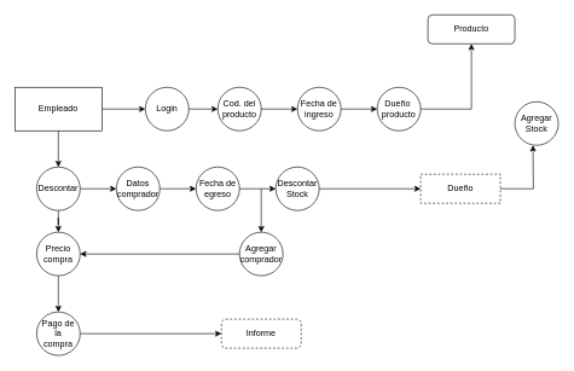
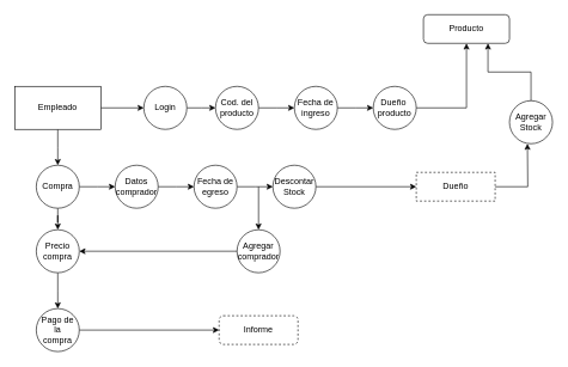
  <mxCell id="0" />
  <mxCell id="1" parent="0" />
  <mxCell id="2" style="edgeStyle=orthogonalEdgeStyle;rounded=0;orthogonalLoop=1;jettySize=auto;html=1;" edge="1" parent="1" source="4" target="7"><mxGeometry relative="1" as="geometry"><mxPoint x="220" y="150" as="targetPoint" /></mxGeometry></mxCell>
  <mxCell id="3" style="edgeStyle=orthogonalEdgeStyle;rounded=0;orthogonalLoop=1;jettySize=auto;html=1;" edge="1" parent="1" source="4"><mxGeometry relative="1" as="geometry"><mxPoint x="80" y="230" as="targetPoint" /></mxGeometry></mxCell>
  <mxCell id="4" value="Empleado" style="rounded=0;whiteSpace=wrap;html=1;" vertex="1" parent="1"><mxGeometry x="20" y="120" width="120" height="60" as="geometry" /></mxCell>
  <mxCell id="5" style="edgeStyle=orthogonalEdgeStyle;rounded=0;orthogonalLoop=1;jettySize=auto;html=1;exitX=0.5;exitY=1;exitDx=0;exitDy=0;" edge="1" parent="1" source="4" target="4"><mxGeometry relative="1" as="geometry" /></mxCell>
  <mxCell id="6" style="edgeStyle=orthogonalEdgeStyle;rounded=0;orthogonalLoop=1;jettySize=auto;html=1;" edge="1" parent="1" source="7"><mxGeometry relative="1" as="geometry"><mxPoint x="300" y="150" as="targetPoint" /></mxGeometry></mxCell>
  <mxCell id="7" value="Login" style="ellipse;whiteSpace=wrap;html=1;aspect=fixed;" vertex="1" parent="1"><mxGeometry x="200" y="120" width="60" height="60" as="geometry" /></mxCell>
  <mxCell id="8" style="edgeStyle=orthogonalEdgeStyle;rounded=0;orthogonalLoop=1;jettySize=auto;html=1;" edge="1" parent="1" source="9"><mxGeometry relative="1" as="geometry"><mxPoint x="410" y="150" as="targetPoint" /></mxGeometry></mxCell>
  <mxCell id="9" value="Cod. del producto" style="ellipse;whiteSpace=wrap;html=1;aspect=fixed;" vertex="1" parent="1"><mxGeometry x="300" y="120" width="60" height="60" as="geometry" /></mxCell>
  <mxCell id="10" style="edgeStyle=orthogonalEdgeStyle;rounded=0;orthogonalLoop=1;jettySize=auto;html=1;" edge="1" parent="1" source="11"><mxGeometry relative="1" as="geometry"><mxPoint x="520" y="150" as="targetPoint" /></mxGeometry></mxCell>
  <mxCell id="11" value="Fecha de ingreso" style="ellipse;whiteSpace=wrap;html=1;aspect=fixed;" vertex="1" parent="1"><mxGeometry x="410" y="120" width="60" height="60" as="geometry" /></mxCell>
  <mxCell id="12" style="edgeStyle=orthogonalEdgeStyle;rounded=0;orthogonalLoop=1;jettySize=auto;html=1;entryX=0.5;entryY=1;entryDx=0;entryDy=0;" edge="1" parent="1" source="13" target="14"><mxGeometry relative="1" as="geometry" /></mxCell>
  <mxCell id="13" value="Dueño&amp;nbsp; producto" style="ellipse;whiteSpace=wrap;html=1;aspect=fixed;" vertex="1" parent="1"><mxGeometry x="520" y="120" width="60" height="60" as="geometry" /></mxCell>
  <mxCell id="14" value="Producto" style="rounded=1;whiteSpace=wrap;html=1;" vertex="1" parent="1"><mxGeometry x="590" y="20" width="120" height="40" as="geometry" /></mxCell>
  <mxCell id="15" style="edgeStyle=orthogonalEdgeStyle;rounded=0;orthogonalLoop=1;jettySize=auto;html=1;" edge="1" parent="1" source="17"><mxGeometry relative="1" as="geometry"><mxPoint x="160" y="260" as="targetPoint" /></mxGeometry></mxCell>
  <mxCell id="16" style="edgeStyle=orthogonalEdgeStyle;rounded=0;orthogonalLoop=1;jettySize=auto;html=1;entryX=0.5;entryY=0;entryDx=0;entryDy=0;" edge="1" parent="1" source="17" target="32"><mxGeometry relative="1" as="geometry" /></mxCell>
- <mxCell id="17" value="Descontar" style="ellipse;whiteSpace=wrap;html=1;aspect=fixed;" vertex="1" parent="1"><mxGeometry x="50" y="230" width="60" height="60" as="geometry" /></mxCell>
+ <mxCell id="17" value="Compra" style="ellipse;whiteSpace=wrap;html=1;aspect=fixed;" vertex="1" parent="1"><mxGeometry x="50" y="230" width="60" height="60" as="geometry" /></mxCell>
  <mxCell id="18" style="edgeStyle=orthogonalEdgeStyle;rounded=0;orthogonalLoop=1;jettySize=auto;html=1;" edge="1" parent="1" source="19"><mxGeometry relative="1" as="geometry"><mxPoint x="270" y="260" as="targetPoint" /></mxGeometry></mxCell>
  <mxCell id="19" value="Datos comprador" style="ellipse;whiteSpace=wrap;html=1;aspect=fixed;" vertex="1" parent="1"><mxGeometry x="160" y="230" width="60" height="60" as="geometry" /></mxCell>
  <mxCell id="20" style="edgeStyle=orthogonalEdgeStyle;rounded=0;orthogonalLoop=1;jettySize=auto;html=1;" edge="1" parent="1" source="21"><mxGeometry relative="1" as="geometry"><mxPoint x="380" y="260" as="targetPoint" /></mxGeometry></mxCell>
  <mxCell id="21" value="Fecha de egreso" style="ellipse;whiteSpace=wrap;html=1;aspect=fixed;" vertex="1" parent="1"><mxGeometry x="270" y="230" width="60" height="60" as="geometry" /></mxCell>
  <mxCell id="22" style="edgeStyle=orthogonalEdgeStyle;rounded=0;orthogonalLoop=1;jettySize=auto;html=1;" edge="1" parent="1" source="23" target="27"><mxGeometry relative="1" as="geometry"><mxPoint x="630" y="260" as="targetPoint" /></mxGeometry></mxCell>
  <mxCell id="23" value="Descontar&lt;br&gt;Stock" style="ellipse;whiteSpace=wrap;html=1;aspect=fixed;" vertex="1" parent="1"><mxGeometry x="380" y="230" width="60" height="60" as="geometry" /></mxCell>
  <mxCell id="24" style="edgeStyle=orthogonalEdgeStyle;rounded=0;orthogonalLoop=1;jettySize=auto;html=1;" edge="1" parent="1" source="25" target="32"><mxGeometry relative="1" as="geometry"><mxPoint x="130" y="350" as="targetPoint" /></mxGeometry></mxCell>
  <mxCell id="25" value="Agregar&lt;br&gt;comprador" style="ellipse;whiteSpace=wrap;html=1;aspect=fixed;" vertex="1" parent="1"><mxGeometry x="330" y="320" width="60" height="60" as="geometry" /></mxCell>
  <mxCell id="26" style="edgeStyle=orthogonalEdgeStyle;rounded=0;orthogonalLoop=1;jettySize=auto;html=1;" edge="1" parent="1" source="27"><mxGeometry relative="1" as="geometry"><mxPoint x="735" y="200" as="targetPoint" /></mxGeometry></mxCell>
  <mxCell id="27" value="Dueño" style="rounded=0;whiteSpace=wrap;html=1;dashed=1;" vertex="1" parent="1"><mxGeometry x="580" y="240" width="110" height="40" as="geometry" /></mxCell>
+ <mxCell id="28" style="edgeStyle=orthogonalEdgeStyle;rounded=0;orthogonalLoop=1;jettySize=auto;html=1;entryX=0.75;entryY=1;entryDx=0;entryDy=0;" edge="1" parent="1" source="29" target="14"><mxGeometry relative="1" as="geometry" /></mxCell>
  <mxCell id="29" value="Agregar&lt;br&gt;Stock" style="ellipse;whiteSpace=wrap;html=1;aspect=fixed;" vertex="1" parent="1"><mxGeometry x="710" y="140" width="60" height="60" as="geometry" /></mxCell>
  <mxCell id="30" value="" style="endArrow=classic;html=1;rounded=0;" edge="1" parent="1" target="25"><mxGeometry width="50" height="50" relative="1" as="geometry"><mxPoint x="360" y="260" as="sourcePoint" /><mxPoint x="380" y="290" as="targetPoint" /><Array as="points"><mxPoint x="360" y="310" /></Array></mxGeometry></mxCell>
  <mxCell id="31" style="edgeStyle=orthogonalEdgeStyle;rounded=0;orthogonalLoop=1;jettySize=auto;html=1;" edge="1" parent="1" source="32"><mxGeometry relative="1" as="geometry"><mxPoint x="80" y="430" as="targetPoint" /></mxGeometry></mxCell>
  <mxCell id="32" value="Precio&lt;br&gt;compra" style="ellipse;whiteSpace=wrap;html=1;aspect=fixed;" vertex="1" parent="1"><mxGeometry x="50" y="320" width="60" height="60" as="geometry" /></mxCell>
  <mxCell id="33" style="edgeStyle=orthogonalEdgeStyle;rounded=0;orthogonalLoop=1;jettySize=auto;html=1;" edge="1" parent="1" source="34" target="35"><mxGeometry relative="1" as="geometry"><mxPoint x="350" y="460" as="targetPoint" /></mxGeometry></mxCell>
  <mxCell id="34" value="Pago de&lt;br&gt;la&lt;br&gt;compra" style="ellipse;whiteSpace=wrap;html=1;aspect=fixed;" vertex="1" parent="1"><mxGeometry x="50" y="430" width="60" height="60" as="geometry" /></mxCell>
  <mxCell id="35" value="Informe" style="rounded=1;whiteSpace=wrap;html=1;dashed=1;" vertex="1" parent="1"><mxGeometry x="305" y="440" width="110" height="40" as="geometry" /></mxCell>
